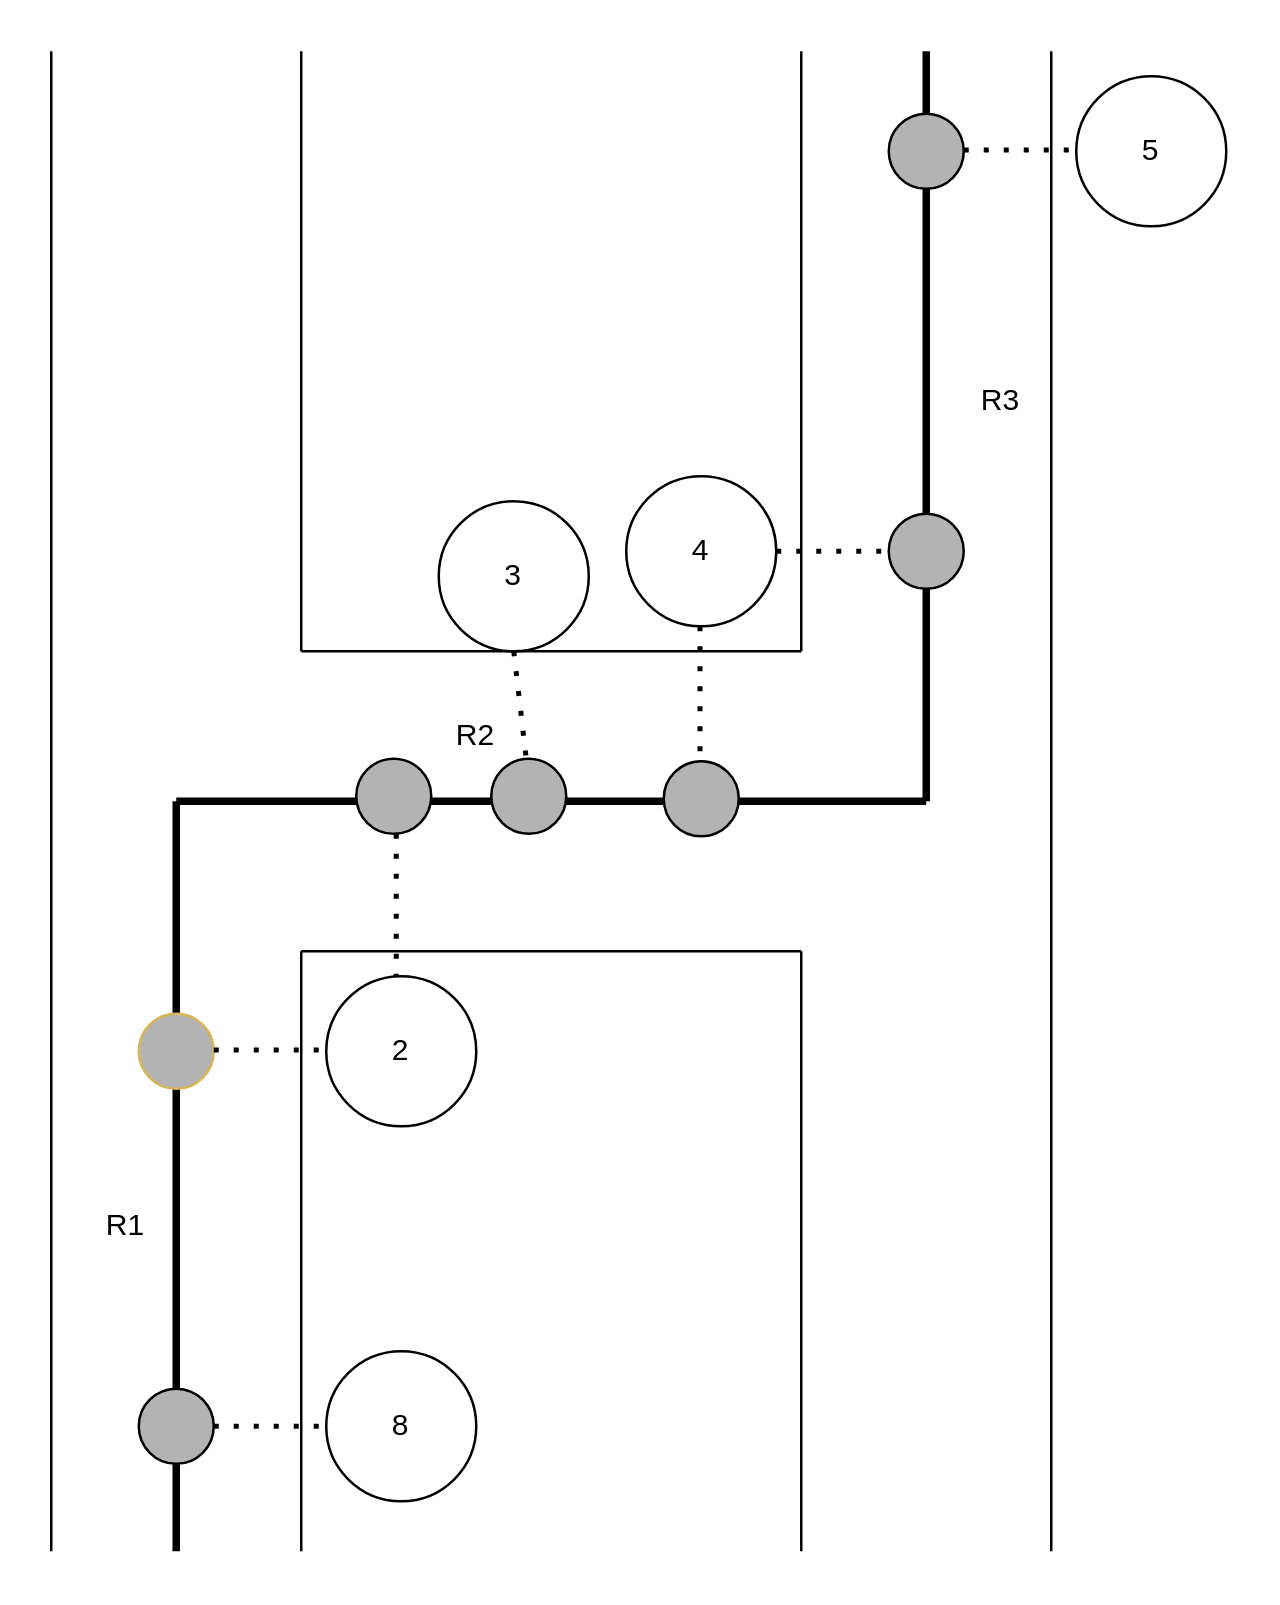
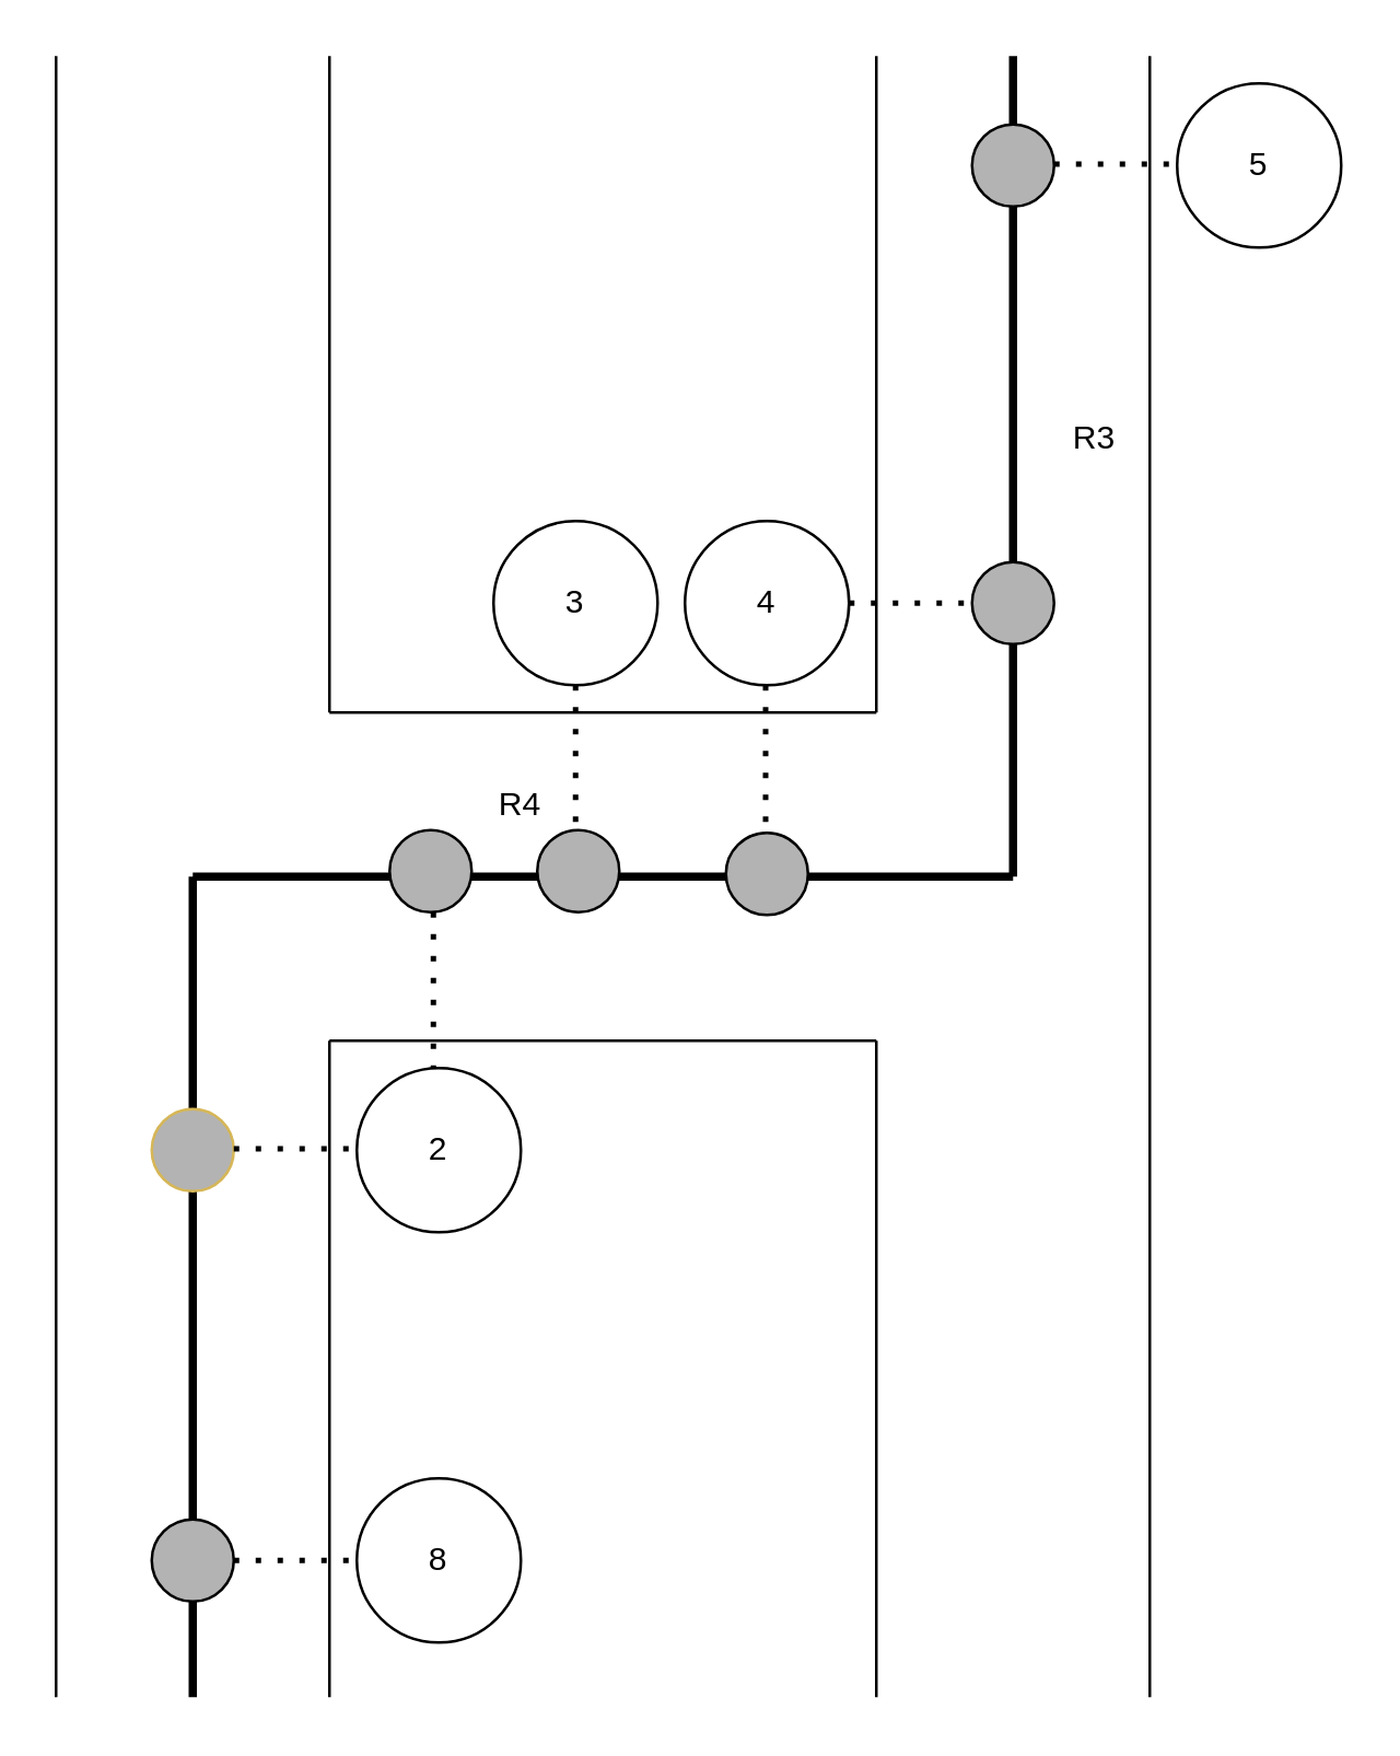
  <mxCell id="0" />
  <mxCell id="1" parent="0" />
  <mxCell id="2" value="" style="endArrow=none;html=1;" edge="1" parent="1"><mxGeometry width="50" height="50" relative="1" as="geometry"><mxPoint x="20" y="620" as="sourcePoint" /><mxPoint x="20" y="20" as="targetPoint" /></mxGeometry></mxCell>
  <mxCell id="3" value="" style="endArrow=none;html=1;" edge="1" parent="1"><mxGeometry width="50" height="50" relative="1" as="geometry"><mxPoint x="420" y="620" as="sourcePoint" /><mxPoint x="420" y="20" as="targetPoint" /></mxGeometry></mxCell>
  <mxCell id="4" value="" style="endArrow=none;html=1;" edge="1" parent="1"><mxGeometry width="50" height="50" relative="1" as="geometry"><mxPoint x="120" y="260" as="sourcePoint" /><mxPoint x="120" y="20" as="targetPoint" /><Array as="points"><mxPoint x="120" y="140" /></Array></mxGeometry></mxCell>
  <mxCell id="5" value="" style="endArrow=none;html=1;" edge="1" parent="1"><mxGeometry width="50" height="50" relative="1" as="geometry"><mxPoint x="320" y="260" as="sourcePoint" /><mxPoint x="320" y="20" as="targetPoint" /></mxGeometry></mxCell>
  <mxCell id="6" value="" style="endArrow=none;html=1;" edge="1" parent="1"><mxGeometry width="50" height="50" relative="1" as="geometry"><mxPoint x="120" y="260" as="sourcePoint" /><mxPoint x="320" y="260" as="targetPoint" /></mxGeometry></mxCell>
  <mxCell id="7" value="" style="endArrow=none;html=1;" edge="1" parent="1"><mxGeometry width="50" height="50" relative="1" as="geometry"><mxPoint x="120" y="380" as="sourcePoint" /><mxPoint x="120" y="620" as="targetPoint" /></mxGeometry></mxCell>
  <mxCell id="8" value="" style="endArrow=none;html=1;" edge="1" parent="1"><mxGeometry width="50" height="50" relative="1" as="geometry"><mxPoint x="320" y="380" as="sourcePoint" /><mxPoint x="320" y="620" as="targetPoint" /></mxGeometry></mxCell>
  <mxCell id="9" value="" style="endArrow=none;html=1;" edge="1" parent="1"><mxGeometry width="50" height="50" relative="1" as="geometry"><mxPoint x="120" y="380" as="sourcePoint" /><mxPoint x="320" y="380" as="targetPoint" /></mxGeometry></mxCell>
  <mxCell id="10" value="4" style="ellipse;whiteSpace=wrap;html=1;aspect=fixed;" vertex="1" parent="1"><mxGeometry x="250" y="190" width="60" height="60" as="geometry" /></mxCell>
- <mxCell id="11" value="3" style="ellipse;whiteSpace=wrap;html=1;aspect=fixed;" vertex="1" parent="1"><mxGeometry x="175" y="200" width="60" height="60" as="geometry" /></mxCell>
+ <mxCell id="11" value="3" style="ellipse;whiteSpace=wrap;html=1;aspect=fixed;" vertex="1" parent="1"><mxGeometry x="180" y="190" width="60" height="60" as="geometry" /></mxCell>
  <mxCell id="12" value="2" style="ellipse;whiteSpace=wrap;html=1;aspect=fixed;" vertex="1" parent="1"><mxGeometry x="130" y="390" width="60" height="60" as="geometry" /></mxCell>
  <mxCell id="13" value="8" style="ellipse;whiteSpace=wrap;html=1;aspect=fixed;" vertex="1" parent="1"><mxGeometry x="130" y="540" width="60" height="60" as="geometry" /></mxCell>
  <mxCell id="14" value="5" style="ellipse;whiteSpace=wrap;html=1;aspect=fixed;" vertex="1" parent="1"><mxGeometry x="430" y="30" width="60" height="60" as="geometry" /></mxCell>
  <mxCell id="15" value="" style="endArrow=none;html=1;strokeWidth=3;" edge="1" parent="1"><mxGeometry width="50" height="50" relative="1" as="geometry"><mxPoint x="70" y="620" as="sourcePoint" /><mxPoint x="70" y="320" as="targetPoint" /><Array as="points" /></mxGeometry></mxCell>
  <mxCell id="16" value="" style="endArrow=none;html=1;strokeWidth=3;" edge="1" parent="1"><mxGeometry width="50" height="50" relative="1" as="geometry"><mxPoint x="370" y="320" as="sourcePoint" /><mxPoint x="370" y="20" as="targetPoint" /><Array as="points" /></mxGeometry></mxCell>
  <mxCell id="17" value="" style="endArrow=none;html=1;strokeWidth=3;" edge="1" parent="1"><mxGeometry width="50" height="50" relative="1" as="geometry"><mxPoint x="70" y="320" as="sourcePoint" /><mxPoint x="370" y="320" as="targetPoint" /><Array as="points" /></mxGeometry></mxCell>
  <mxCell id="18" value="" style="ellipse;whiteSpace=wrap;html=1;aspect=fixed;fillColor=#B3B3B3;" vertex="1" parent="1"><mxGeometry x="55" y="555" width="30" height="30" as="geometry" /></mxCell>
  <mxCell id="19" value="" style="ellipse;whiteSpace=wrap;html=1;aspect=fixed;strokeColor=#d6b656;fillColor=#B3B3B3;" vertex="1" parent="1"><mxGeometry x="55" y="405" width="30" height="30" as="geometry" /></mxCell>
  <mxCell id="20" value="" style="ellipse;whiteSpace=wrap;html=1;aspect=fixed;fillColor=#B3B3B3;" vertex="1" parent="1"><mxGeometry x="142" y="303" width="30" height="30" as="geometry" /></mxCell>
  <mxCell id="21" value="" style="ellipse;whiteSpace=wrap;html=1;aspect=fixed;fillColor=#B3B3B3;" vertex="1" parent="1"><mxGeometry x="196" y="303" width="30" height="30" as="geometry" /></mxCell>
  <mxCell id="22" value="" style="ellipse;whiteSpace=wrap;html=1;aspect=fixed;fillColor=#B3B3B3;" vertex="1" parent="1"><mxGeometry x="265" y="304" width="30" height="30" as="geometry" /></mxCell>
  <mxCell id="23" value="" style="ellipse;whiteSpace=wrap;html=1;aspect=fixed;fillColor=#B3B3B3;" vertex="1" parent="1"><mxGeometry x="355" y="205" width="30" height="30" as="geometry" /></mxCell>
  <mxCell id="24" value="" style="ellipse;whiteSpace=wrap;html=1;aspect=fixed;fillColor=#B3B3B3;" vertex="1" parent="1"><mxGeometry x="355" y="45" width="30" height="30" as="geometry" /></mxCell>
- <mxCell id="25" value="R1" style="text;html=1;strokeColor=none;fillColor=none;align=center;verticalAlign=middle;whiteSpace=wrap;rounded=0;" vertex="1" parent="1"><mxGeometry x="30" y="480" width="40" height="20" as="geometry" /></mxCell>
- <mxCell id="26" value="R2" style="text;html=1;strokeColor=none;fillColor=none;align=center;verticalAlign=middle;whiteSpace=wrap;rounded=0;" vertex="1" parent="1"><mxGeometry x="170" y="284" width="40" height="20" as="geometry" /></mxCell>
+ <mxCell id="26" value="R4" style="text;html=1;strokeColor=none;fillColor=none;align=center;verticalAlign=middle;whiteSpace=wrap;rounded=0;" vertex="1" parent="1"><mxGeometry x="170" y="284" width="40" height="20" as="geometry" /></mxCell>
  <mxCell id="27" value="R3" style="text;html=1;strokeColor=none;fillColor=none;align=center;verticalAlign=middle;whiteSpace=wrap;rounded=0;" vertex="1" parent="1"><mxGeometry x="380" y="150" width="40" height="20" as="geometry" /></mxCell>
  <mxCell id="28" value="" style="endArrow=none;dashed=1;html=1;dashPattern=1 3;strokeWidth=2;entryX=0;entryY=0.5;entryDx=0;entryDy=0;" edge="1" parent="1" target="13"><mxGeometry width="50" height="50" relative="1" as="geometry"><mxPoint x="85" y="570" as="sourcePoint" /><mxPoint x="135" y="520" as="targetPoint" /></mxGeometry></mxCell>
  <mxCell id="29" value="" style="endArrow=none;dashed=1;html=1;dashPattern=1 3;strokeWidth=2;entryX=0;entryY=0.5;entryDx=0;entryDy=0;" edge="1" parent="1"><mxGeometry width="50" height="50" relative="1" as="geometry"><mxPoint x="85" y="419.5" as="sourcePoint" /><mxPoint x="130" y="419.5" as="targetPoint" /></mxGeometry></mxCell>
  <mxCell id="30" value="" style="endArrow=none;dashed=1;html=1;dashPattern=1 3;strokeWidth=2;entryX=0.5;entryY=0;entryDx=0;entryDy=0;" edge="1" parent="1"><mxGeometry width="50" height="50" relative="1" as="geometry"><mxPoint x="158" y="333" as="sourcePoint" /><mxPoint x="158" y="390" as="targetPoint" /></mxGeometry></mxCell>
  <mxCell id="31" value="" style="endArrow=none;dashed=1;html=1;dashPattern=1 3;strokeWidth=2;entryX=0.5;entryY=0;entryDx=0;entryDy=0;exitX=0.5;exitY=1;exitDx=0;exitDy=0;" edge="1" parent="1" source="11"><mxGeometry width="50" height="50" relative="1" as="geometry"><mxPoint x="270" y="290" as="sourcePoint" /><mxPoint x="210" y="303" as="targetPoint" /></mxGeometry></mxCell>
  <mxCell id="32" value="" style="endArrow=none;dashed=1;html=1;dashPattern=1 3;strokeWidth=2;entryX=0.5;entryY=0;entryDx=0;entryDy=0;exitX=0.5;exitY=1;exitDx=0;exitDy=0;" edge="1" parent="1"><mxGeometry width="50" height="50" relative="1" as="geometry"><mxPoint x="279.5" y="250" as="sourcePoint" /><mxPoint x="279.5" y="303" as="targetPoint" /></mxGeometry></mxCell>
  <mxCell id="33" value="" style="endArrow=none;dashed=1;html=1;dashPattern=1 3;strokeWidth=2;entryX=0;entryY=0.5;entryDx=0;entryDy=0;exitX=0.5;exitY=1;exitDx=0;exitDy=0;" edge="1" parent="1" target="23"><mxGeometry width="50" height="50" relative="1" as="geometry"><mxPoint x="310" y="220" as="sourcePoint" /><mxPoint x="310" y="273" as="targetPoint" /></mxGeometry></mxCell>
  <mxCell id="34" value="" style="endArrow=none;dashed=1;html=1;dashPattern=1 3;strokeWidth=2;entryX=0;entryY=0.5;entryDx=0;entryDy=0;exitX=0.5;exitY=1;exitDx=0;exitDy=0;" edge="1" parent="1"><mxGeometry width="50" height="50" relative="1" as="geometry"><mxPoint x="385" y="59.5" as="sourcePoint" /><mxPoint x="430" y="59.5" as="targetPoint" /></mxGeometry></mxCell>
